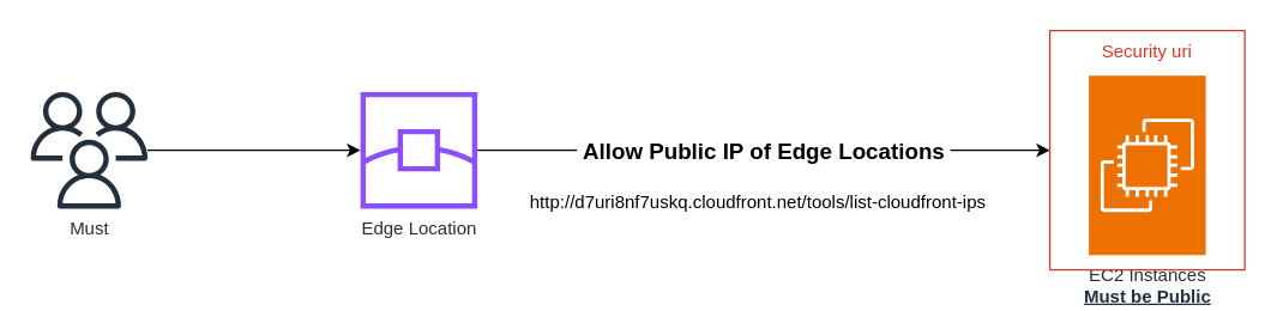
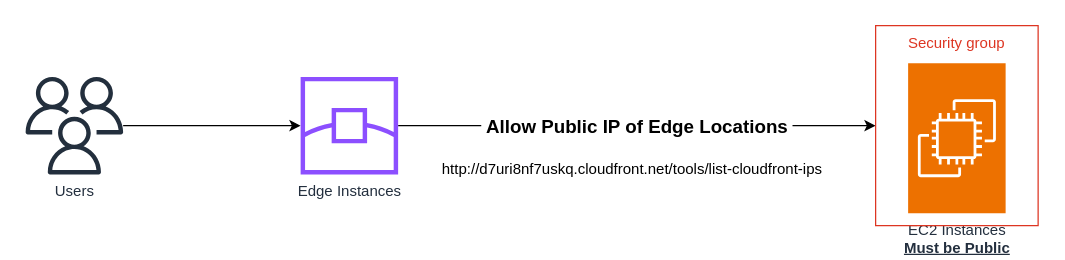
  <mxCell id="0" />
  <mxCell id="1" parent="0" />
  <mxCell id="2" style="edgeStyle=orthogonalEdgeStyle;rounded=0;orthogonalLoop=1;jettySize=auto;html=1;" edge="1" parent="1" source="3" target="5"><mxGeometry relative="1" as="geometry" /></mxCell>
- <mxCell id="3" value="Must" style="sketch=0;outlineConnect=0;fontColor=#232F3E;gradientColor=none;fillColor=#232F3D;strokeColor=none;dashed=0;verticalLabelPosition=bottom;verticalAlign=top;align=center;html=1;fontSize=12;fontStyle=0;aspect=fixed;pointerEvents=1;shape=mxgraph.aws4.users;" vertex="1" parent="1"><mxGeometry x="20" y="61" width="78" height="78" as="geometry" /></mxCell>
+ <mxCell id="3" value="Users" style="sketch=0;outlineConnect=0;fontColor=#232F3E;gradientColor=none;fillColor=#232F3D;strokeColor=none;dashed=0;verticalLabelPosition=bottom;verticalAlign=top;align=center;html=1;fontSize=12;fontStyle=0;aspect=fixed;pointerEvents=1;shape=mxgraph.aws4.users;" vertex="1" parent="1"><mxGeometry x="20" y="61" width="78" height="78" as="geometry" /></mxCell>
  <mxCell id="4" value="&amp;nbsp;Allow Public IP of Edge Locations&amp;nbsp;" style="edgeStyle=orthogonalEdgeStyle;rounded=0;orthogonalLoop=1;jettySize=auto;html=1;fontSize=15;fontStyle=1" edge="1" parent="1" source="5" target="7"><mxGeometry relative="1" as="geometry" /></mxCell>
- <mxCell id="5" value="Edge Location" style="sketch=0;outlineConnect=0;fontColor=#232F3E;gradientColor=none;fillColor=#8C4FFF;strokeColor=none;dashed=0;verticalLabelPosition=bottom;verticalAlign=top;align=center;html=1;fontSize=12;fontStyle=0;aspect=fixed;pointerEvents=1;shape=mxgraph.aws4.edge_location;" vertex="1" parent="1"><mxGeometry x="240" y="61" width="78" height="78" as="geometry" /></mxCell>
+ <mxCell id="5" value="Edge Instances" style="sketch=0;outlineConnect=0;fontColor=#232F3E;gradientColor=none;fillColor=#8C4FFF;strokeColor=none;dashed=0;verticalLabelPosition=bottom;verticalAlign=top;align=center;html=1;fontSize=12;fontStyle=0;aspect=fixed;pointerEvents=1;shape=mxgraph.aws4.edge_location;" vertex="1" parent="1"><mxGeometry x="240" y="61" width="78" height="78" as="geometry" /></mxCell>
  <mxCell id="6" value="EC2 Instances&lt;div&gt;&lt;b&gt;&lt;u&gt;Must be Public&lt;/u&gt;&lt;/b&gt;&lt;/div&gt;" style="sketch=0;points=[[0,0,0],[0.25,0,0],[0.5,0,0],[0.75,0,0],[1,0,0],[0,1,0],[0.25,1,0],[0.5,1,0],[0.75,1,0],[1,1,0],[0,0.25,0],[0,0.5,0],[0,0.75,0],[1,0.25,0],[1,0.5,0],[1,0.75,0]];outlineConnect=0;fontColor=#232F3E;fillColor=#ED7100;strokeColor=#ffffff;dashed=0;verticalLabelPosition=bottom;verticalAlign=top;align=center;html=1;fontSize=12;fontStyle=0;aspect=fixed;shape=mxgraph.aws4.resourceIcon;resIcon=mxgraph.aws4.ec2;" vertex="1" parent="1"><mxGeometry x="726" y="50" width="78" height="120" as="geometry" /></mxCell>
- <mxCell id="7" value="Security uri" style="fillColor=none;strokeColor=#DD3522;verticalAlign=top;fontStyle=0;fontColor=#DD3522;whiteSpace=wrap;html=1;" vertex="1" parent="1"><mxGeometry x="700" y="20" width="130" height="160" as="geometry" /></mxCell>
+ <mxCell id="7" value="Security group" style="fillColor=none;strokeColor=#DD3522;verticalAlign=top;fontStyle=0;fontColor=#DD3522;whiteSpace=wrap;html=1;" vertex="1" parent="1"><mxGeometry x="700" y="20" width="130" height="160" as="geometry" /></mxCell>
  <mxCell id="8" value="http://d7uri8nf7uskq.cloudfront.net/tools/list-cloudfront-ips" style="text;html=1;align=center;verticalAlign=middle;resizable=0;points=[];autosize=1;strokeColor=none;fillColor=none;" vertex="1" parent="1"><mxGeometry x="340" y="120" width="330" height="30" as="geometry" /></mxCell>
